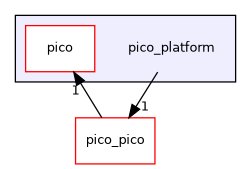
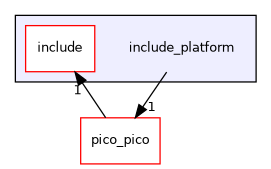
  digraph {
    compound=true
    node [fontname=Helvetica fontsize=10 shape=box color=red fillcolor=white style=filled]
    edge [headlabel=1 labeldistance=1.5 labelfontname=Helvetica labelfontsize=10]
-   n1 [label=pico_platform shape=plaintext color="" fillcolor="" style=""]
-   n2 [label=pico]
+   n1 [label=include_platform shape=plaintext color="" fillcolor="" style=""]
+   n2 [label=include]
    n3 [label=pico_pico]
    subgraph cluster_1 {
      bgcolor="#eeeeff"
      pencolor=black
      n1
      n2
    }
    n1 -> n3
    n3 -> n2
  }
